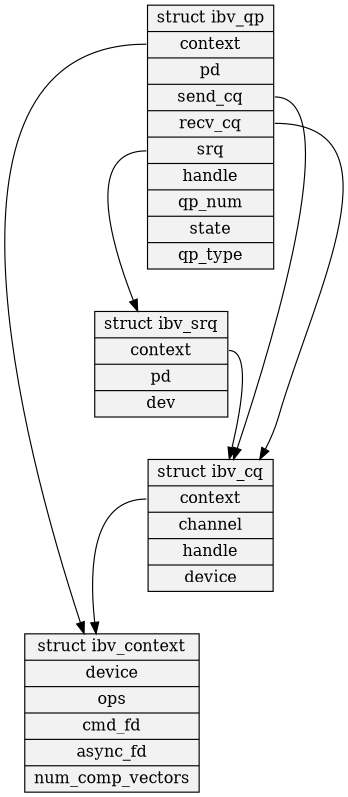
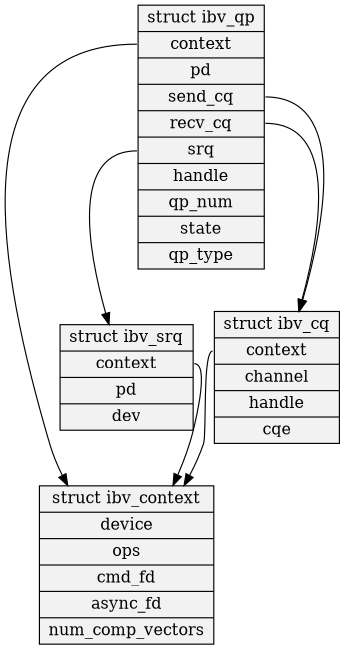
  digraph {
    node [fillcolor=gray95 shape=record style=filled]
    edge [arrowtail=empty tailport=context]
    n1 [label="{<class> struct ibv_context|<device> device|ops|cmd_fd|async_fd|num_comp_vectors}"]
    n2 [label="{<class> struct ibv_qp|<context> context|<pd> pd|<send_cq> send_cq| <recv_cq> recv_cq|<srq> srq|handle|qp_num|state|qp_type}"]
    n3 [label="{<class> struct ibv_srq|<context> context|<pd> pd|dev}"]
-   n4 [label="{<class> struct ibv_cq|<context> context|<channel> channel|handle|device}"]
+   n4 [label="{<class> struct ibv_cq|<context> context|<channel> channel|handle|cqe}"]
    n2 -> n1
    n2 -> n3 [tailport=srq]
    n2 -> n4 [tailport=send_cq]
    n2 -> n4 [tailport=recv_cq]
-   n3 -> n4
+   n3 -> n1
    n4 -> n1
  }
